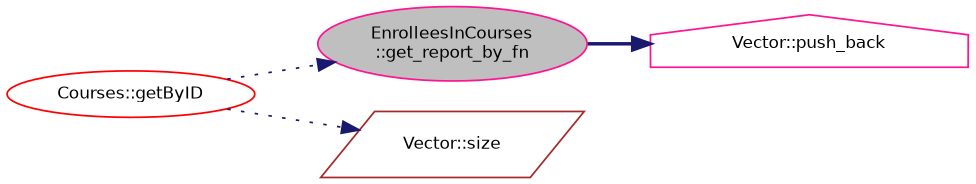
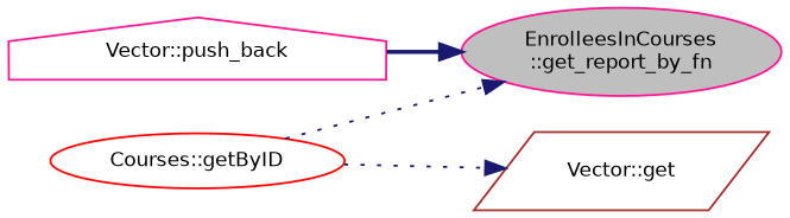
  digraph {
    rankdir=LR
    node [color=deeppink fillcolor=white fontname=Helvetica fontsize=10 shape=ellipse style=filled]
    edge [color=midnightblue fontname=Helvetica fontsize=10 labelfontname=Helvetica labelfontsize=10 style=dotted]
    n1 [fillcolor=grey75 fontcolor=black height=0.2 label="EnrolleesInCourses\l::get_report_by_fn" width=0.4]
    n2 [height=0.2 label="Vector::push_back" shape=house width=0.4]
    n3 [color=red height=0.2 label="Courses::getByID" width=0.4]
-   n4 [color=brown height=0.2 label="Vector::size" shape=parallelogram width=0.4]
-   n1 -> n2 [style=bold]
+   n4 [color=brown height=0.2 label="Vector::get" shape=parallelogram width=0.4]
+   n2 -> n1 [style=bold]
    n3 -> n1
    n3 -> n4
  }
